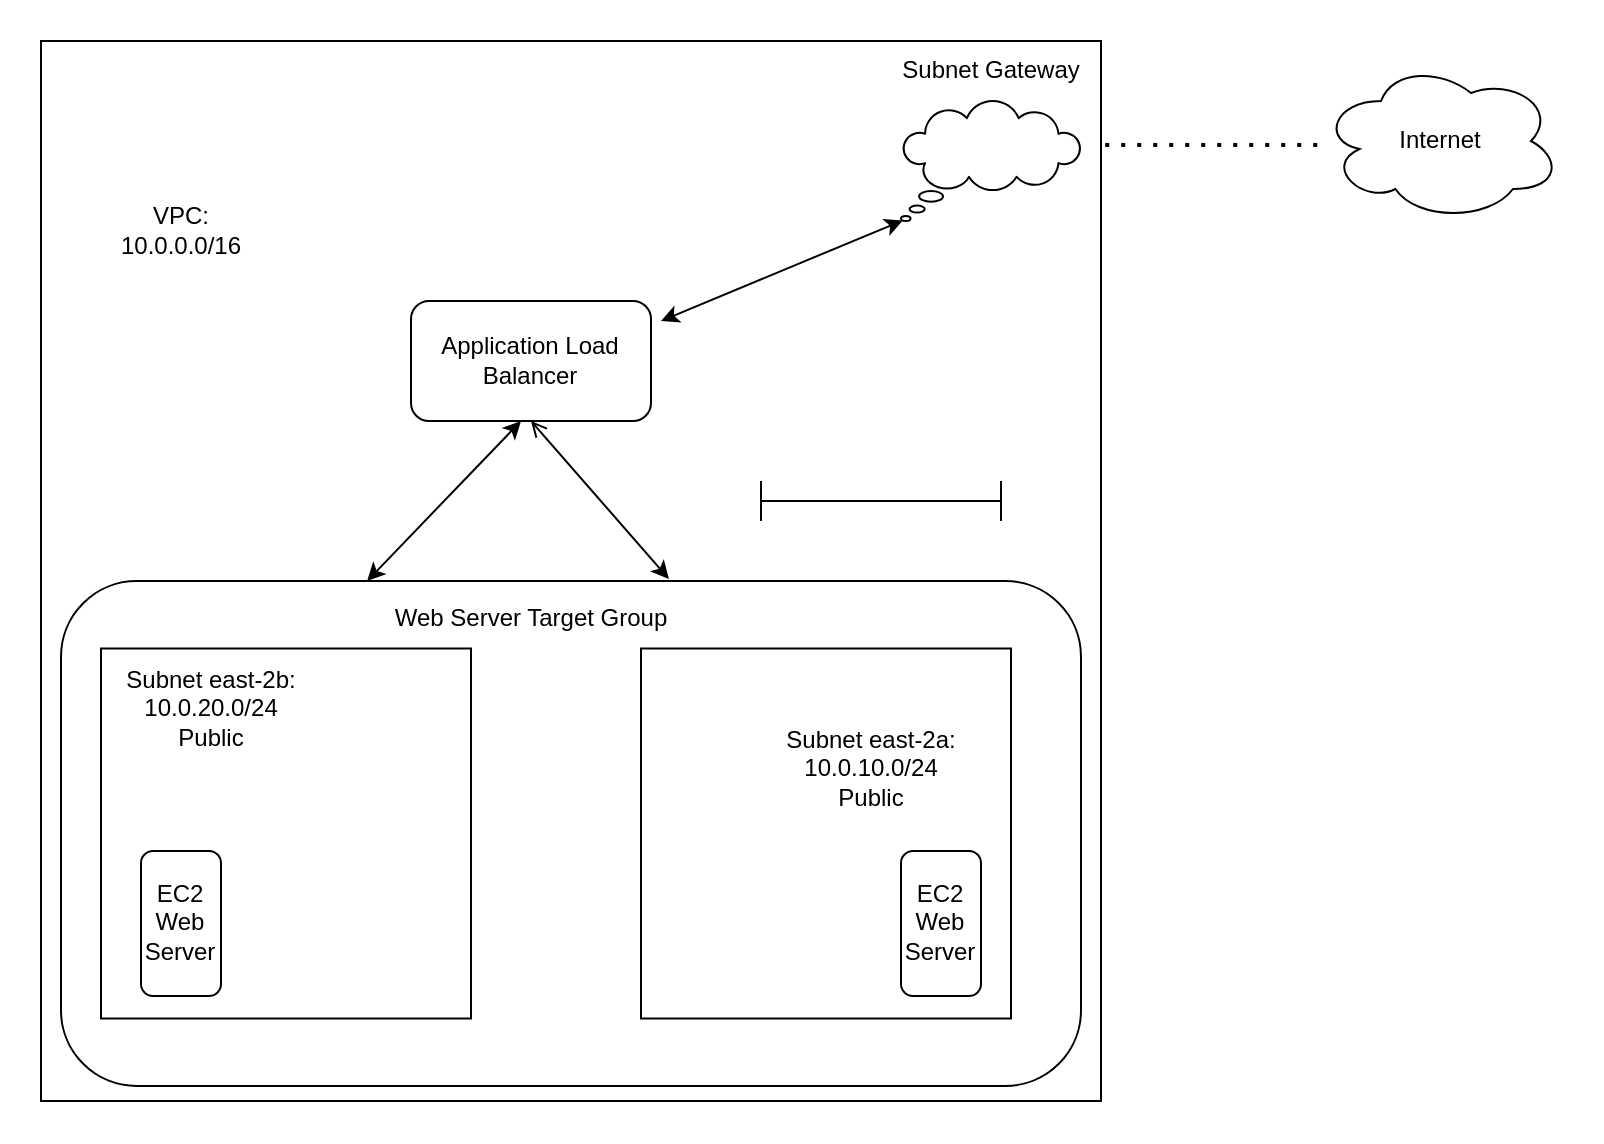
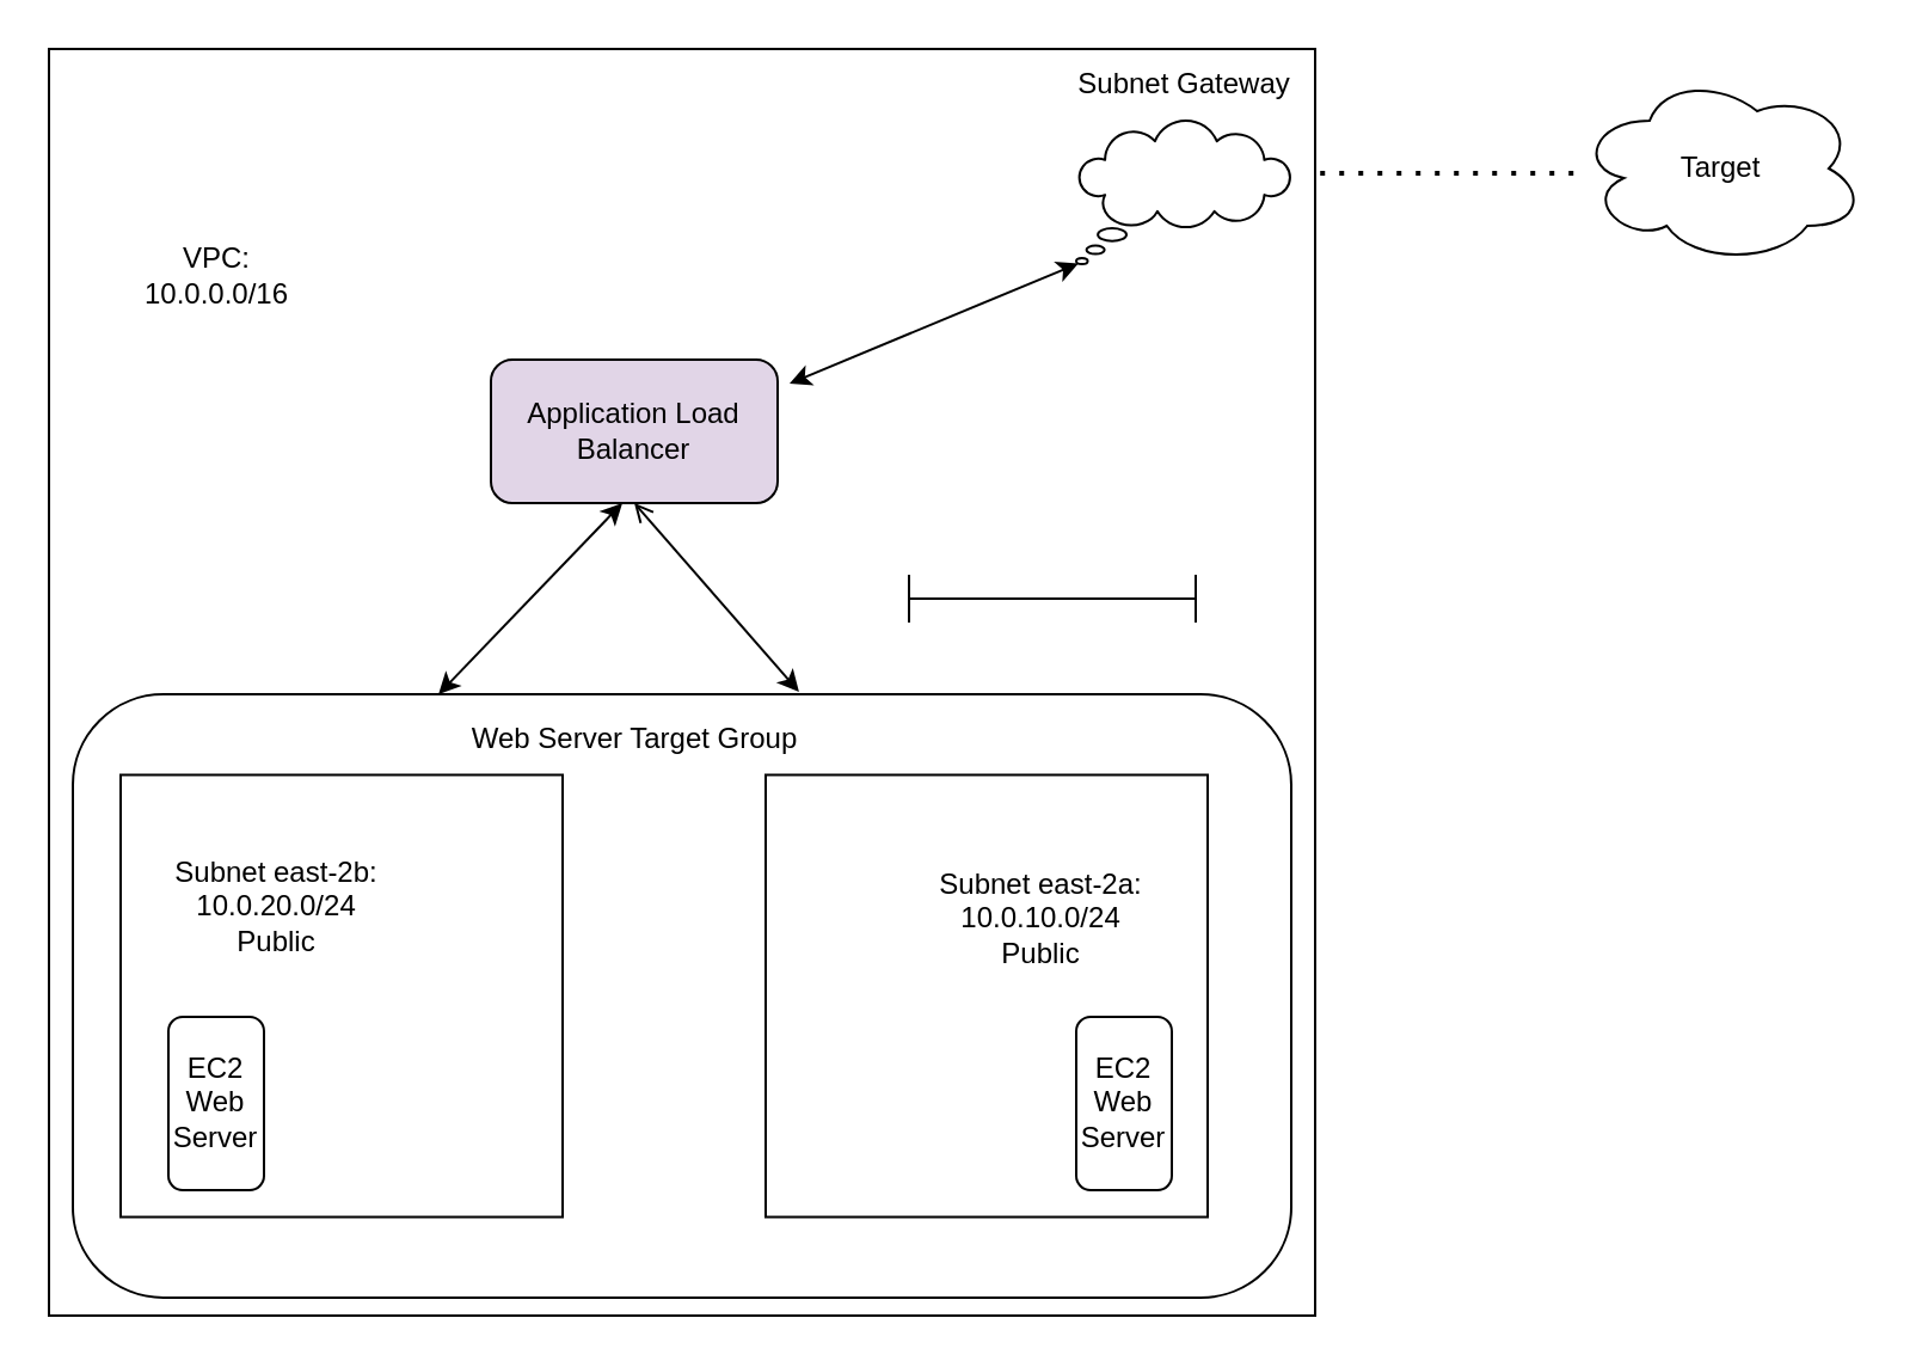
  <mxCell id="0" />
  <mxCell id="1" parent="0" />
  <mxCell id="2" value="" style="whiteSpace=wrap;html=1;aspect=fixed;" vertex="1" parent="1"><mxGeometry x="20" y="20" width="530" height="530" as="geometry" /></mxCell>
  <mxCell id="3" value="" style="rounded=1;whiteSpace=wrap;html=1;" vertex="1" parent="1"><mxGeometry x="30" y="290" width="510" height="252.5" as="geometry" /></mxCell>
  <mxCell id="4" value="VPC:&lt;br&gt;10.0.0.0/16" style="text;html=1;align=center;verticalAlign=middle;resizable=0;points=[];autosize=1;strokeColor=none;fillColor=none;" vertex="1" parent="1"><mxGeometry x="50" y="95" width="80" height="40" as="geometry" /></mxCell>
  <mxCell id="5" value="" style="whiteSpace=wrap;html=1;aspect=fixed;" vertex="1" parent="1"><mxGeometry x="320" y="323.75" width="185" height="185" as="geometry" /></mxCell>
  <mxCell id="6" value="Subnet east-2a:&lt;br&gt;10.0.10.0/24&lt;br&gt;Public" style="text;html=1;align=center;verticalAlign=middle;resizable=0;points=[];autosize=1;strokeColor=none;fillColor=none;" vertex="1" parent="1"><mxGeometry x="380" y="353.75" width="110" height="60" as="geometry" /></mxCell>
  <mxCell id="7" value="" style="whiteSpace=wrap;html=1;aspect=fixed;" vertex="1" parent="1"><mxGeometry x="50" y="323.75" width="185" height="185" as="geometry" /></mxCell>
- <mxCell id="8" value="Subnet east-2b:&lt;br&gt;10.0.20.0/24&lt;br&gt;Public" style="text;html=1;align=center;verticalAlign=middle;resizable=0;points=[];autosize=1;strokeColor=none;fillColor=none;" vertex="1" parent="1"><mxGeometry x="50" y="323.75" width="110" height="60" as="geometry" /></mxCell>
+ <mxCell id="8" value="Subnet east-2b:&lt;br&gt;10.0.20.0/24&lt;br&gt;Public" style="text;html=1;align=center;verticalAlign=middle;resizable=0;points=[];autosize=1;strokeColor=none;fillColor=none;" vertex="1" parent="1"><mxGeometry x="60" y="348.75" width="110" height="60" as="geometry" /></mxCell>
  <mxCell id="9" value="Subnet Gateway&lt;br&gt;" style="text;html=1;align=center;verticalAlign=middle;resizable=0;points=[];autosize=1;strokeColor=none;fillColor=none;" vertex="1" parent="1"><mxGeometry x="440" y="20" width="110" height="30" as="geometry" /></mxCell>
- <mxCell id="10" value="Application Load Balancer" style="rounded=1;whiteSpace=wrap;html=1;" vertex="1" parent="1"><mxGeometry x="205" y="150" width="120" height="60" as="geometry" /></mxCell>
+ <mxCell id="10" value="Application Load Balancer" style="rounded=1;whiteSpace=wrap;html=1;fillColor=#e1d5e7;" vertex="1" parent="1"><mxGeometry x="205" y="150" width="120" height="60" as="geometry" /></mxCell>
  <mxCell id="11" value="" style="endArrow=classic;startArrow=classic;html=1;rounded=0;exitX=-0.012;exitY=-0.125;exitDx=0;exitDy=0;exitPerimeter=0;" edge="1" parent="1" source="15"><mxGeometry width="50" height="50" relative="1" as="geometry"><mxPoint x="240" y="220" as="sourcePoint" /><mxPoint x="260" y="210" as="targetPoint" /></mxGeometry></mxCell>
  <mxCell id="12" value="" style="endArrow=open;startArrow=classic;html=1;rounded=0;entryX=0.5;entryY=1;entryDx=0;entryDy=0;exitX=0.931;exitY=-0.158;exitDx=0;exitDy=0;exitPerimeter=0;" edge="1" parent="1" source="15" target="10"><mxGeometry width="50" height="50" relative="1" as="geometry"><mxPoint x="330" y="340" as="sourcePoint" /><mxPoint x="269" y="223" as="targetPoint" /></mxGeometry></mxCell>
  <mxCell id="13" value="" style="whiteSpace=wrap;html=1;shape=mxgraph.basic.cloud_callout" vertex="1" parent="1"><mxGeometry x="450" y="50" width="90" height="60" as="geometry" /></mxCell>
  <mxCell id="14" value="" style="endArrow=classic;startArrow=classic;html=1;rounded=0;entryX=0.01;entryY=0.995;entryDx=0;entryDy=0;entryPerimeter=0;" edge="1" parent="1" target="13"><mxGeometry width="50" height="50" relative="1" as="geometry"><mxPoint x="330" y="160" as="sourcePoint" /><mxPoint x="460" y="230" as="targetPoint" /></mxGeometry></mxCell>
  <mxCell id="15" value="Web Server Target Group" style="text;html=1;align=center;verticalAlign=middle;resizable=0;points=[];autosize=1;strokeColor=none;fillColor=none;" vertex="1" parent="1"><mxGeometry x="185" y="293.75" width="160" height="30" as="geometry" /></mxCell>
  <mxCell id="16" value="EC2 Web Server" style="rounded=1;whiteSpace=wrap;html=1;rotation=0;" vertex="1" parent="1"><mxGeometry x="450" y="425" width="40" height="72.5" as="geometry" /></mxCell>
  <mxCell id="17" value="EC2 Web Server" style="rounded=1;whiteSpace=wrap;html=1;rotation=0;" vertex="1" parent="1"><mxGeometry x="70" y="425" width="40" height="72.5" as="geometry" /></mxCell>
  <mxCell id="18" value="" style="shape=crossbar;whiteSpace=wrap;html=1;rounded=1;" vertex="1" parent="1"><mxGeometry x="380" y="240" width="120" height="20" as="geometry" /></mxCell>
  <mxCell id="19" value="" style="endArrow=none;dashed=1;html=1;dashPattern=1 3;strokeWidth=2;rounded=0;exitX=1.004;exitY=0.098;exitDx=0;exitDy=0;exitPerimeter=0;" edge="1" parent="1" source="2"><mxGeometry width="50" height="50" relative="1" as="geometry"><mxPoint x="410" y="280" as="sourcePoint" /><mxPoint x="660" y="72" as="targetPoint" /></mxGeometry></mxCell>
- <mxCell id="20" value="Internet" style="ellipse;shape=cloud;whiteSpace=wrap;html=1;" vertex="1" parent="1"><mxGeometry x="660" y="30" width="120" height="80" as="geometry" /></mxCell>
+ <mxCell id="20" value="Target" style="ellipse;shape=cloud;whiteSpace=wrap;html=1;" vertex="1" parent="1"><mxGeometry x="660" y="30" width="120" height="80" as="geometry" /></mxCell>
